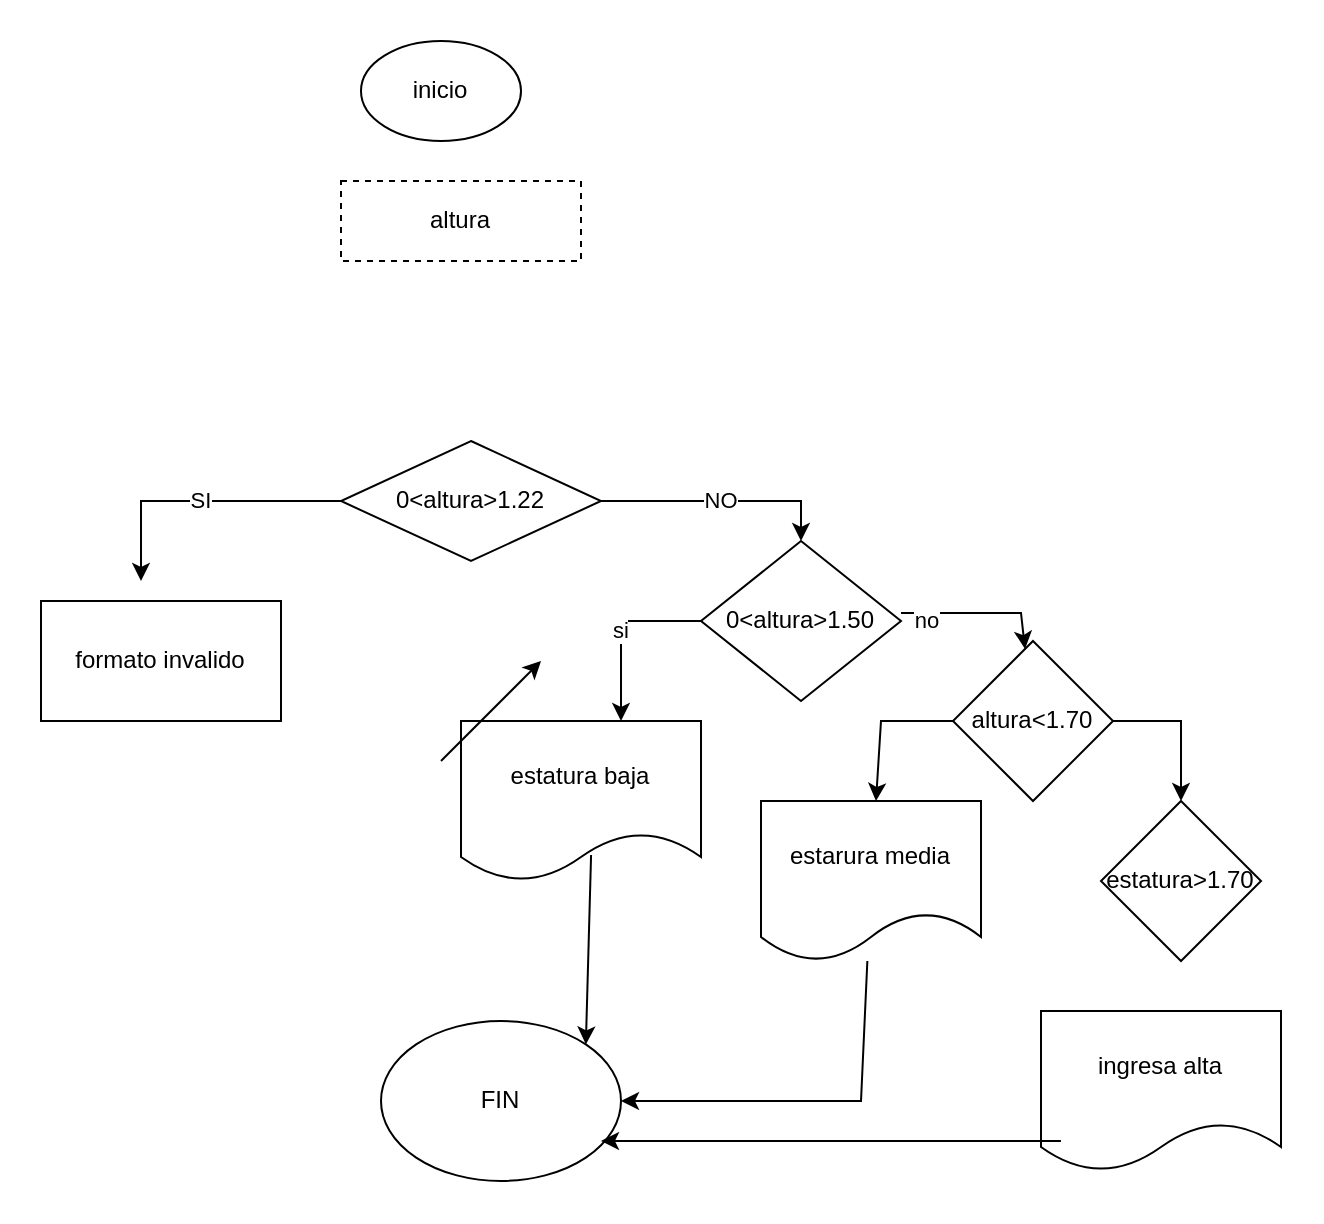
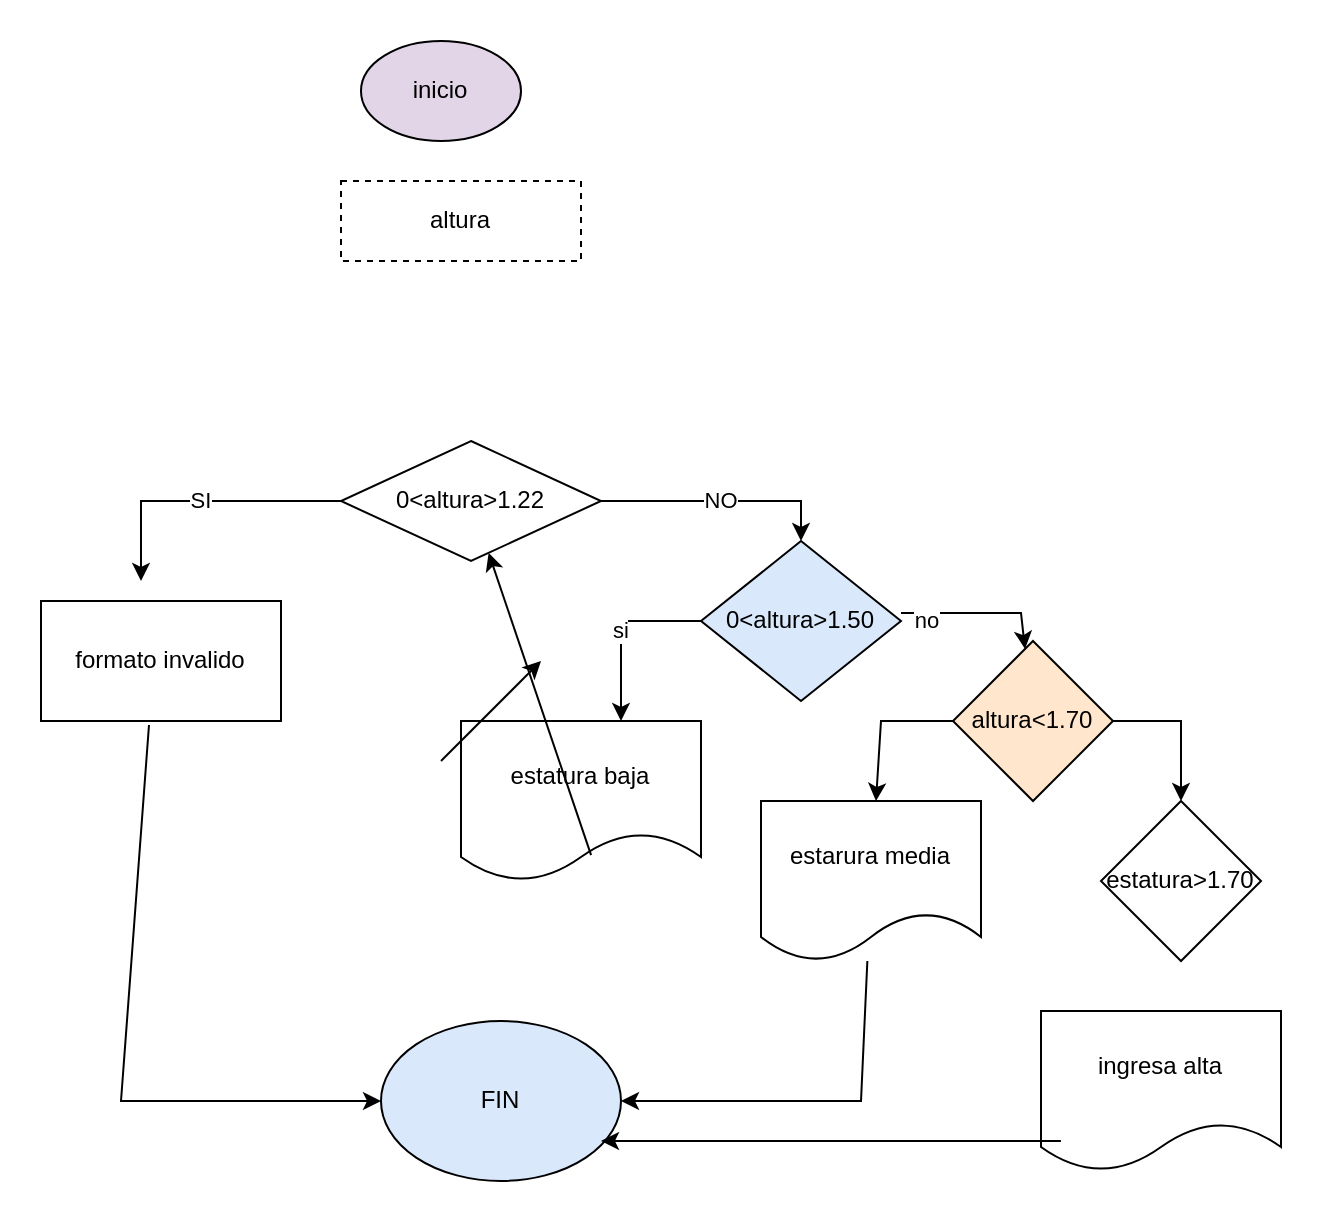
  <mxCell id="0" />
  <mxCell id="1" parent="0" />
- <mxCell id="2" value="inicio&lt;br&gt;" style="ellipse;whiteSpace=wrap;html=1;" vertex="1" parent="1"><mxGeometry x="180" y="20" width="80" height="50" as="geometry" /></mxCell>
+ <mxCell id="2" value="inicio&lt;br&gt;" style="ellipse;whiteSpace=wrap;html=1;fillColor=#e1d5e7;" vertex="1" parent="1"><mxGeometry x="180" y="20" width="80" height="50" as="geometry" /></mxCell>
  <mxCell id="3" value="altura" style="rounded=0;whiteSpace=wrap;html=1;dashed=1;" vertex="1" parent="1"><mxGeometry x="170" y="90" width="120" height="40" as="geometry" /></mxCell>
  <mxCell id="4" value="0&amp;lt;altura&amp;gt;1.22" style="rhombus;whiteSpace=wrap;html=1;" vertex="1" parent="1"><mxGeometry x="170" y="220" width="130" height="60" as="geometry" /></mxCell>
- <mxCell id="5" value="0&amp;lt;altura&amp;gt;1.50" style="rhombus;whiteSpace=wrap;html=1;" vertex="1" parent="1"><mxGeometry x="350" y="270" width="100" height="80" as="geometry" /></mxCell>
+ <mxCell id="5" value="0&amp;lt;altura&amp;gt;1.50" style="rhombus;whiteSpace=wrap;html=1;fillColor=#dae8fc;" vertex="1" parent="1"><mxGeometry x="350" y="270" width="100" height="80" as="geometry" /></mxCell>
  <mxCell id="6" value="formato invalido" style="rounded=0;whiteSpace=wrap;html=1;" vertex="1" parent="1"><mxGeometry x="20" y="300" width="120" height="60" as="geometry" /></mxCell>
  <mxCell id="7" value="SI" style="endArrow=classic;html=1;rounded=0;exitX=0;exitY=0.5;exitDx=0;exitDy=0;" edge="1" parent="1" source="4"><mxGeometry width="50" height="50" relative="1" as="geometry"><mxPoint x="70" y="240" as="sourcePoint" /><mxPoint x="70" y="290" as="targetPoint" /><Array as="points"><mxPoint x="120" y="250" /><mxPoint x="70" y="250" /></Array></mxGeometry></mxCell>
  <mxCell id="8" value="si" style="endArrow=classic;html=1;rounded=0;exitX=0;exitY=0.5;exitDx=0;exitDy=0;" edge="1" parent="1" source="5"><mxGeometry width="50" height="50" relative="1" as="geometry"><mxPoint x="220" y="380" as="sourcePoint" /><mxPoint x="310" y="360" as="targetPoint" /><Array as="points"><mxPoint x="310" y="310" /></Array></mxGeometry></mxCell>
  <mxCell id="9" value="" style="endArrow=classic;html=1;rounded=0;" edge="1" parent="1" target="12"><mxGeometry width="50" height="50" relative="1" as="geometry"><mxPoint x="450" y="306" as="sourcePoint" /><mxPoint x="516" y="360" as="targetPoint" /><Array as="points"><mxPoint x="510" y="306" /></Array></mxGeometry></mxCell>
  <mxCell id="10" value="no" style="edgeLabel;html=1;align=center;verticalAlign=middle;resizable=0;points=[];" vertex="1" connectable="0" parent="9"><mxGeometry x="-0.703" y="-3" relative="1" as="geometry"><mxPoint as="offset" /></mxGeometry></mxCell>
  <mxCell id="11" value="NO" style="endArrow=classic;html=1;rounded=0;exitX=1;exitY=0.5;exitDx=0;exitDy=0;entryX=0.5;entryY=0;entryDx=0;entryDy=0;" edge="1" parent="1" source="4" target="5"><mxGeometry width="50" height="50" relative="1" as="geometry"><mxPoint x="320" y="240" as="sourcePoint" /><mxPoint x="400" y="200" as="targetPoint" /><Array as="points"><mxPoint x="400" y="250" /></Array></mxGeometry></mxCell>
- <mxCell id="12" value="altura&amp;lt;1.70" style="rhombus;whiteSpace=wrap;html=1;" vertex="1" parent="1"><mxGeometry x="476" y="320" width="80" height="80" as="geometry" /></mxCell>
+ <mxCell id="12" value="altura&amp;lt;1.70" style="rhombus;whiteSpace=wrap;html=1;fillColor=#ffe6cc;" vertex="1" parent="1"><mxGeometry x="476" y="320" width="80" height="80" as="geometry" /></mxCell>
  <mxCell id="13" value="" style="endArrow=classic;html=1;rounded=0;" edge="1" parent="1"><mxGeometry width="50" height="50" relative="1" as="geometry"><mxPoint x="556" y="360" as="sourcePoint" /><mxPoint x="590" y="400" as="targetPoint" /><Array as="points"><mxPoint x="590" y="360" /></Array></mxGeometry></mxCell>
  <mxCell id="14" value="" style="endArrow=classic;html=1;rounded=0;exitX=0;exitY=0.5;exitDx=0;exitDy=0;" edge="1" parent="1" source="12" target="15"><mxGeometry width="50" height="50" relative="1" as="geometry"><mxPoint x="390" y="450" as="sourcePoint" /><mxPoint x="440" y="400" as="targetPoint" /><Array as="points"><mxPoint x="440" y="360" /></Array></mxGeometry></mxCell>
  <mxCell id="15" value="estarura media" style="shape=document;whiteSpace=wrap;html=1;boundedLbl=1;" vertex="1" parent="1"><mxGeometry x="380" y="400" width="110" height="80" as="geometry" /></mxCell>
  <mxCell id="16" value="estatura&amp;gt;1.70" style="rhombus;whiteSpace=wrap;html=1;" vertex="1" parent="1"><mxGeometry x="550" y="400" width="80" height="80" as="geometry" /></mxCell>
- <mxCell id="17" value="FIN" style="ellipse;whiteSpace=wrap;html=1;" vertex="1" parent="1"><mxGeometry x="190" y="510" width="120" height="80" as="geometry" /></mxCell>
+ <mxCell id="17" value="FIN" style="ellipse;whiteSpace=wrap;html=1;fillColor=#dae8fc;" vertex="1" parent="1"><mxGeometry x="190" y="510" width="120" height="80" as="geometry" /></mxCell>
+ <mxCell id="18" value="" style="endArrow=classic;html=1;rounded=0;entryX=0;entryY=0.5;entryDx=0;entryDy=0;exitX=0.45;exitY=1.033;exitDx=0;exitDy=0;exitPerimeter=0;" edge="1" parent="1" source="6" target="17"><mxGeometry width="50" height="50" relative="1" as="geometry"><mxPoint x="60" y="450" as="sourcePoint" /><mxPoint x="110" y="400" as="targetPoint" /><Array as="points"><mxPoint x="60" y="550" /></Array></mxGeometry></mxCell>
  <mxCell id="19" value="estatura baja" style="shape=document;whiteSpace=wrap;html=1;boundedLbl=1;" vertex="1" parent="1"><mxGeometry x="230" y="360" width="120" height="80" as="geometry" /></mxCell>
- <mxCell id="20" value="" style="endArrow=classic;html=1;rounded=0;entryX=1;entryY=0;entryDx=0;entryDy=0;exitX=0.542;exitY=0.838;exitDx=0;exitDy=0;exitPerimeter=0;" edge="1" parent="1" source="19" target="17"><mxGeometry width="50" height="50" relative="1" as="geometry"><mxPoint x="250" y="500" as="sourcePoint" /><mxPoint x="300" y="450" as="targetPoint" /></mxGeometry></mxCell>
+ <mxCell id="20" value="" style="endArrow=classic;html=1;rounded=0;exitX=0.542;exitY=0.838;exitDx=0;exitDy=0;exitPerimeter=0;" edge="1" parent="1" source="19" target="4"><mxGeometry width="50" height="50" relative="1" as="geometry"><mxPoint x="250" y="500" as="sourcePoint" /><mxPoint x="300" y="450" as="targetPoint" /></mxGeometry></mxCell>
  <mxCell id="21" value="" style="endArrow=classic;html=1;rounded=0;" edge="1" parent="1"><mxGeometry width="50" height="50" relative="1" as="geometry"><mxPoint x="220" y="380" as="sourcePoint" /><mxPoint x="270" y="330" as="targetPoint" /></mxGeometry></mxCell>
  <mxCell id="22" value="" style="endArrow=classic;html=1;rounded=0;" edge="1" parent="1" source="15"><mxGeometry width="50" height="50" relative="1" as="geometry"><mxPoint x="400" y="490" as="sourcePoint" /><mxPoint x="310" y="550" as="targetPoint" /><Array as="points"><mxPoint x="430" y="550" /></Array></mxGeometry></mxCell>
  <mxCell id="23" value="ingresa alta" style="shape=document;whiteSpace=wrap;html=1;boundedLbl=1;" vertex="1" parent="1"><mxGeometry x="520" y="505" width="120" height="80" as="geometry" /></mxCell>
  <mxCell id="24" value="" style="endArrow=classic;html=1;rounded=0;exitX=0.083;exitY=0.813;exitDx=0;exitDy=0;exitPerimeter=0;" edge="1" parent="1" source="23"><mxGeometry width="50" height="50" relative="1" as="geometry"><mxPoint x="250" y="620" as="sourcePoint" /><mxPoint x="300" y="570" as="targetPoint" /></mxGeometry></mxCell>
